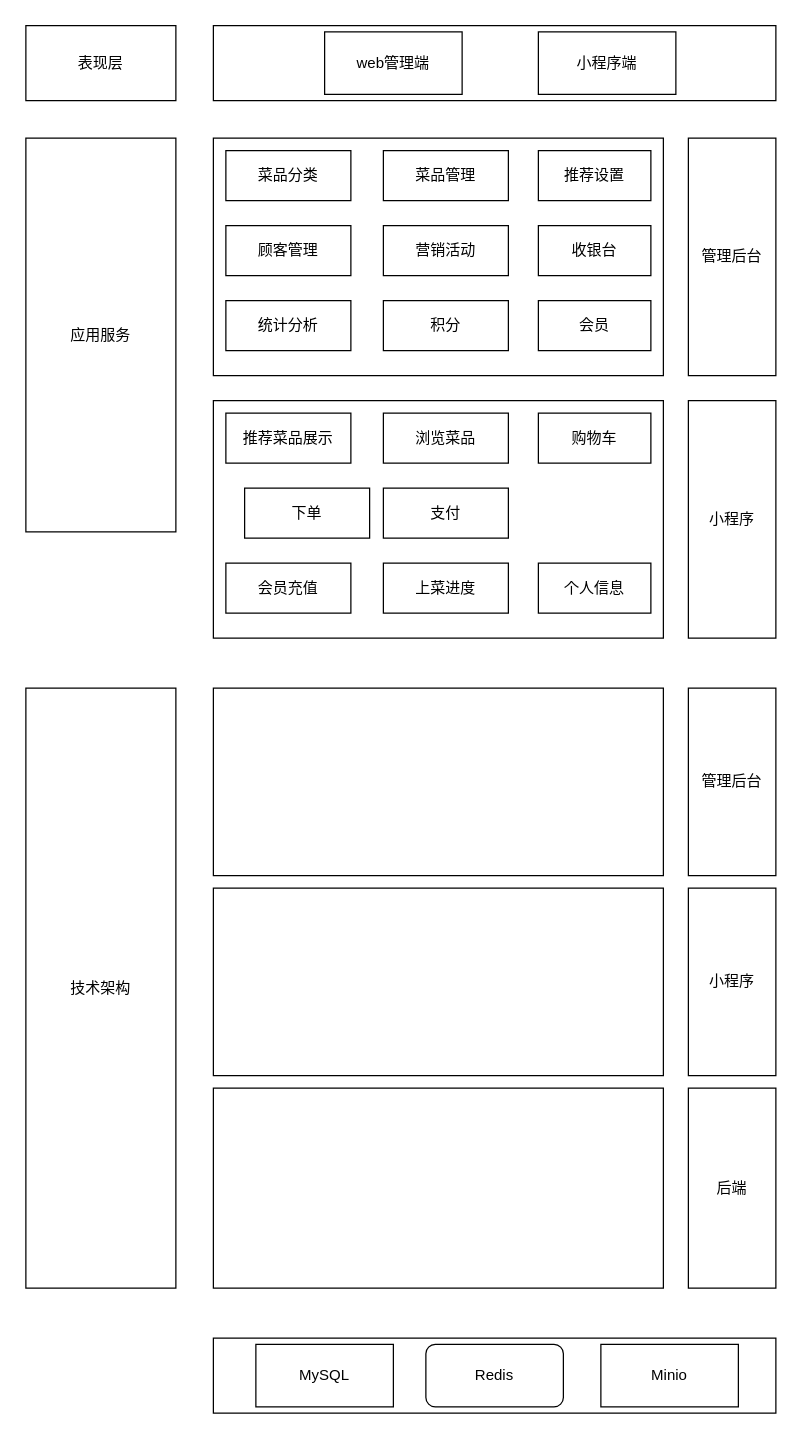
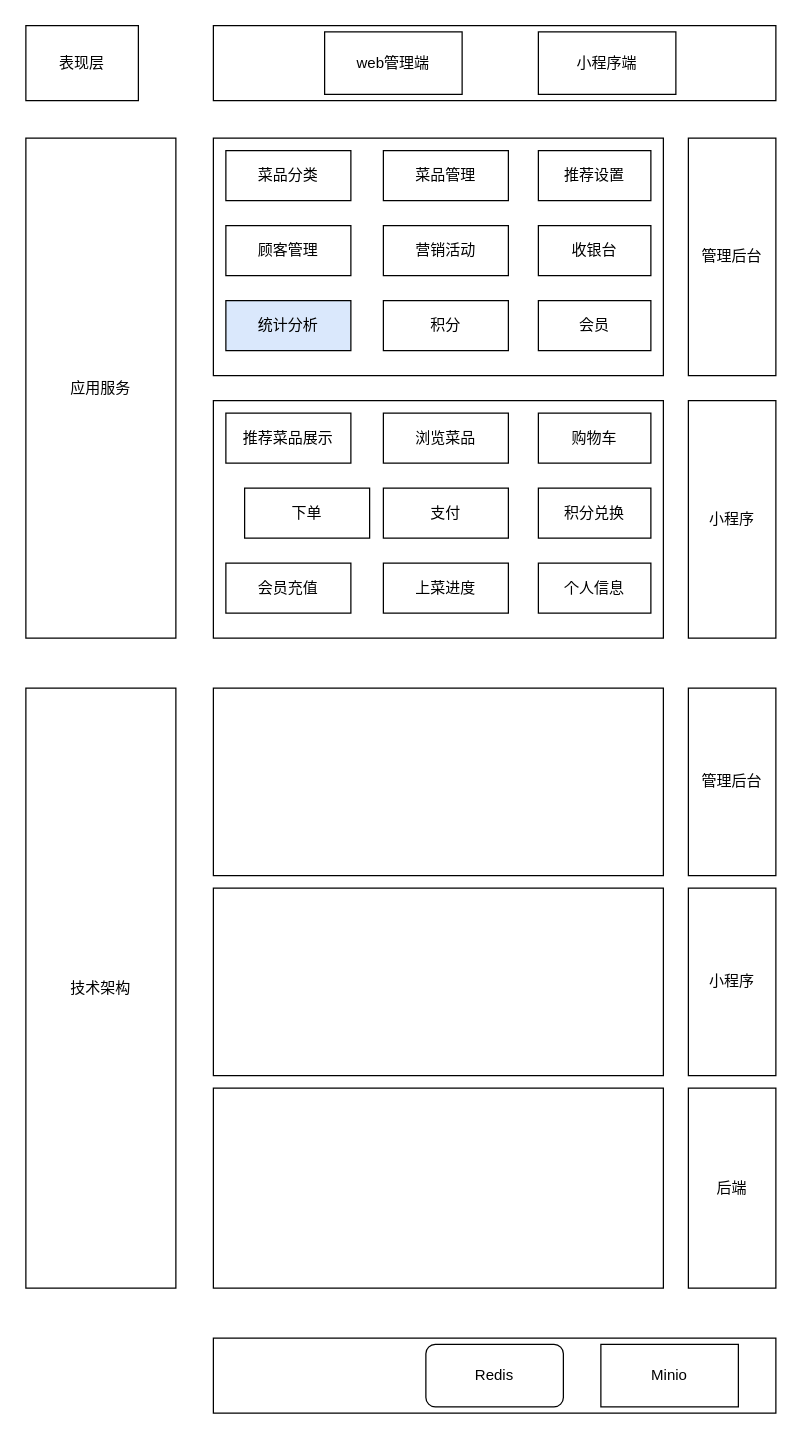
  <mxCell id="0" />
  <mxCell id="1" parent="0" />
  <mxCell id="2" value="" style="rounded=0;whiteSpace=wrap;html=1;" vertex="1" parent="1"><mxGeometry x="170" y="20" width="450" height="60" as="geometry" /></mxCell>
- <mxCell id="3" value="表现层" style="rounded=0;whiteSpace=wrap;html=1;" vertex="1" parent="1"><mxGeometry x="20" y="20" width="120" height="60" as="geometry" /></mxCell>
+ <mxCell id="3" value="表现层" style="rounded=0;whiteSpace=wrap;html=1;" vertex="1" parent="1"><mxGeometry x="20" y="20" width="90" height="60" as="geometry" /></mxCell>
  <mxCell id="4" value="web管理端" style="rounded=0;whiteSpace=wrap;html=1;" vertex="1" parent="1"><mxGeometry x="259" y="25" width="110" height="50" as="geometry" /></mxCell>
  <mxCell id="5" value="小程序端" style="rounded=0;whiteSpace=wrap;html=1;" vertex="1" parent="1"><mxGeometry x="430" y="25" width="110" height="50" as="geometry" /></mxCell>
- <mxCell id="6" value="应用服务" style="rounded=0;whiteSpace=wrap;html=1;" vertex="1" parent="1"><mxGeometry x="20" y="110" width="120" height="315" as="geometry" /></mxCell>
+ <mxCell id="6" value="应用服务" style="rounded=0;whiteSpace=wrap;html=1;" vertex="1" parent="1"><mxGeometry x="20" y="110" width="120" height="400" as="geometry" /></mxCell>
  <mxCell id="7" value="技术架构" style="rounded=0;whiteSpace=wrap;html=1;" vertex="1" parent="1"><mxGeometry x="20" y="550" width="120" height="480" as="geometry" /></mxCell>
  <mxCell id="8" value="" style="rounded=0;whiteSpace=wrap;html=1;" vertex="1" parent="1"><mxGeometry x="170" y="110" width="360" height="190" as="geometry" /></mxCell>
  <mxCell id="9" value="管理后台" style="rounded=0;whiteSpace=wrap;html=1;" vertex="1" parent="1"><mxGeometry x="550" y="110" width="70" height="190" as="geometry" /></mxCell>
  <mxCell id="10" value="" style="rounded=0;whiteSpace=wrap;html=1;" vertex="1" parent="1"><mxGeometry x="170" y="320" width="360" height="190" as="geometry" /></mxCell>
  <mxCell id="11" value="小程序" style="rounded=0;whiteSpace=wrap;html=1;" vertex="1" parent="1"><mxGeometry x="550" y="320" width="70" height="190" as="geometry" /></mxCell>
  <mxCell id="12" value="" style="rounded=0;whiteSpace=wrap;html=1;" vertex="1" parent="1"><mxGeometry x="170" y="550" width="360" height="150" as="geometry" /></mxCell>
  <mxCell id="13" value="管理后台" style="rounded=0;whiteSpace=wrap;html=1;" vertex="1" parent="1"><mxGeometry x="550" y="550" width="70" height="150" as="geometry" /></mxCell>
  <mxCell id="14" value="" style="rounded=0;whiteSpace=wrap;html=1;" vertex="1" parent="1"><mxGeometry x="170" y="870" width="360" height="160" as="geometry" /></mxCell>
  <mxCell id="15" value="后端" style="rounded=0;whiteSpace=wrap;html=1;" vertex="1" parent="1"><mxGeometry x="550" y="870" width="70" height="160" as="geometry" /></mxCell>
  <mxCell id="16" value="" style="rounded=0;whiteSpace=wrap;html=1;" vertex="1" parent="1"><mxGeometry x="170" y="1070" width="450" height="60" as="geometry" /></mxCell>
- <mxCell id="17" value="MySQL" style="rounded=0;whiteSpace=wrap;html=1;" vertex="1" parent="1"><mxGeometry x="204" y="1075" width="110" height="50" as="geometry" /></mxCell>
  <mxCell id="18" value="Redis" style="whiteSpace=wrap;html=1;rounded=1;" vertex="1" parent="1"><mxGeometry x="340" y="1075" width="110" height="50" as="geometry" /></mxCell>
  <mxCell id="19" value="Minio" style="rounded=0;whiteSpace=wrap;html=1;" vertex="1" parent="1"><mxGeometry x="480" y="1075" width="110" height="50" as="geometry" /></mxCell>
  <mxCell id="20" value="" style="rounded=0;whiteSpace=wrap;html=1;" vertex="1" parent="1"><mxGeometry x="170" y="710" width="360" height="150" as="geometry" /></mxCell>
  <mxCell id="21" value="小程序" style="rounded=0;whiteSpace=wrap;html=1;" vertex="1" parent="1"><mxGeometry x="550" y="710" width="70" height="150" as="geometry" /></mxCell>
  <mxCell id="22" value="菜品分类" style="rounded=0;whiteSpace=wrap;html=1;" vertex="1" parent="1"><mxGeometry x="180" y="120" width="100" height="40" as="geometry" /></mxCell>
  <mxCell id="23" value="菜品管理" style="rounded=0;whiteSpace=wrap;html=1;" vertex="1" parent="1"><mxGeometry x="306" y="120" width="100" height="40" as="geometry" /></mxCell>
  <mxCell id="24" value="推荐设置" style="rounded=0;whiteSpace=wrap;html=1;" vertex="1" parent="1"><mxGeometry x="430" y="120" width="90" height="40" as="geometry" /></mxCell>
  <mxCell id="25" value="顾客管理" style="rounded=0;whiteSpace=wrap;html=1;" vertex="1" parent="1"><mxGeometry x="180" y="180" width="100" height="40" as="geometry" /></mxCell>
- <mxCell id="26" value="统计分析" style="rounded=0;whiteSpace=wrap;html=1;" vertex="1" parent="1"><mxGeometry x="180" y="240" width="100" height="40" as="geometry" /></mxCell>
+ <mxCell id="26" value="统计分析" style="rounded=0;whiteSpace=wrap;html=1;fillColor=#dae8fc;" vertex="1" parent="1"><mxGeometry x="180" y="240" width="100" height="40" as="geometry" /></mxCell>
  <mxCell id="27" value="营销活动" style="rounded=0;whiteSpace=wrap;html=1;" vertex="1" parent="1"><mxGeometry x="306" y="180" width="100" height="40" as="geometry" /></mxCell>
  <mxCell id="28" value="积分" style="rounded=0;whiteSpace=wrap;html=1;" vertex="1" parent="1"><mxGeometry x="306" y="240" width="100" height="40" as="geometry" /></mxCell>
  <mxCell id="29" value="收银台" style="rounded=0;whiteSpace=wrap;html=1;" vertex="1" parent="1"><mxGeometry x="430" y="180" width="90" height="40" as="geometry" /></mxCell>
  <mxCell id="30" value="会员" style="rounded=0;whiteSpace=wrap;html=1;" vertex="1" parent="1"><mxGeometry x="430" y="240" width="90" height="40" as="geometry" /></mxCell>
  <mxCell id="31" value="推荐菜品展示" style="rounded=0;whiteSpace=wrap;html=1;" vertex="1" parent="1"><mxGeometry x="180" y="330" width="100" height="40" as="geometry" /></mxCell>
  <mxCell id="32" value="浏览菜品" style="rounded=0;whiteSpace=wrap;html=1;" vertex="1" parent="1"><mxGeometry x="306" y="330" width="100" height="40" as="geometry" /></mxCell>
  <mxCell id="33" value="购物车" style="rounded=0;whiteSpace=wrap;html=1;" vertex="1" parent="1"><mxGeometry x="430" y="330" width="90" height="40" as="geometry" /></mxCell>
  <mxCell id="34" value="下单" style="rounded=0;whiteSpace=wrap;html=1;" vertex="1" parent="1"><mxGeometry x="195" y="390" width="100" height="40" as="geometry" /></mxCell>
  <mxCell id="35" value="支付" style="rounded=0;whiteSpace=wrap;html=1;" vertex="1" parent="1"><mxGeometry x="306" y="390" width="100" height="40" as="geometry" /></mxCell>
+ <mxCell id="36" value="积分兑换" style="rounded=0;whiteSpace=wrap;html=1;" vertex="1" parent="1"><mxGeometry x="430" y="390" width="90" height="40" as="geometry" /></mxCell>
  <mxCell id="37" value="会员充值" style="rounded=0;whiteSpace=wrap;html=1;" vertex="1" parent="1"><mxGeometry x="180" y="450" width="100" height="40" as="geometry" /></mxCell>
  <mxCell id="38" value="上菜进度" style="rounded=0;whiteSpace=wrap;html=1;" vertex="1" parent="1"><mxGeometry x="306" y="450" width="100" height="40" as="geometry" /></mxCell>
  <mxCell id="39" value="个人信息" style="rounded=0;whiteSpace=wrap;html=1;" vertex="1" parent="1"><mxGeometry x="430" y="450" width="90" height="40" as="geometry" /></mxCell>
